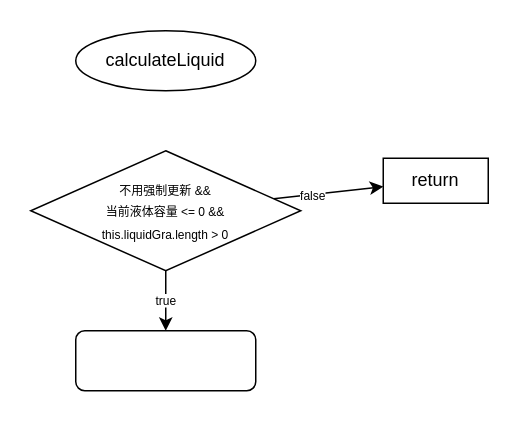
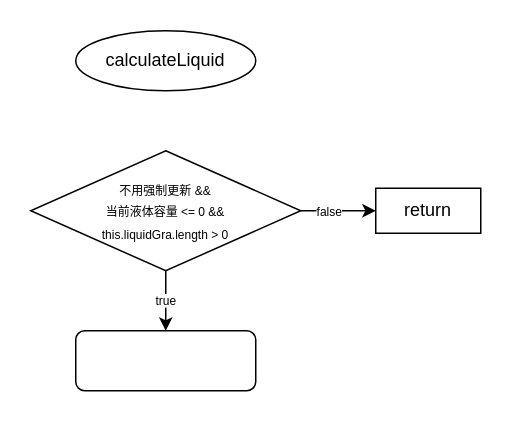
  <mxCell id="0" />
  <mxCell id="1" parent="0" />
  <mxCell id="2" value="&lt;span style=&quot;text-align: left;&quot;&gt;calculateLiquid&lt;/span&gt;" style="ellipse;whiteSpace=wrap;html=1;" vertex="1" parent="1"><mxGeometry x="50" y="20" width="120" height="40" as="geometry" /></mxCell>
  <mxCell id="3" value="" style="edgeStyle=none;html=1;fontSize=8;" edge="1" parent="1" source="6" target="7"><mxGeometry relative="1" as="geometry" /></mxCell>
  <mxCell id="4" value="false" style="edgeLabel;html=1;align=center;verticalAlign=middle;resizable=0;points=[];fontSize=8;" vertex="1" connectable="0" parent="3"><mxGeometry x="-0.296" relative="1" as="geometry"><mxPoint as="offset" /></mxGeometry></mxCell>
  <mxCell id="5" value="true" style="edgeStyle=none;html=1;fontSize=8;" edge="1" parent="1" source="6" target="8"><mxGeometry relative="1" as="geometry" /></mxCell>
  <mxCell id="6" value="&lt;font style=&quot;font-size: 8px;&quot;&gt;不用强制更新 &amp;amp;&amp;amp;&lt;br&gt;当前液体容量 &amp;lt;= 0 &amp;amp;&amp;amp;&lt;br&gt;this.liquidGra.length &amp;gt; 0&lt;/font&gt;" style="rhombus;whiteSpace=wrap;html=1;" vertex="1" parent="1"><mxGeometry x="20" y="100" width="180" height="80" as="geometry" /></mxCell>
- <mxCell id="7" value="return" style="whiteSpace=wrap;html=1;" vertex="1" parent="1"><mxGeometry x="255" y="105" width="70" height="30" as="geometry" /></mxCell>
+ <mxCell id="7" value="return" style="whiteSpace=wrap;html=1;" vertex="1" parent="1"><mxGeometry x="250" y="125" width="70" height="30" as="geometry" /></mxCell>
  <mxCell id="8" value="" style="rounded=1;whiteSpace=wrap;html=1;" vertex="1" parent="1"><mxGeometry x="50" y="220" width="120" height="40" as="geometry" /></mxCell>
